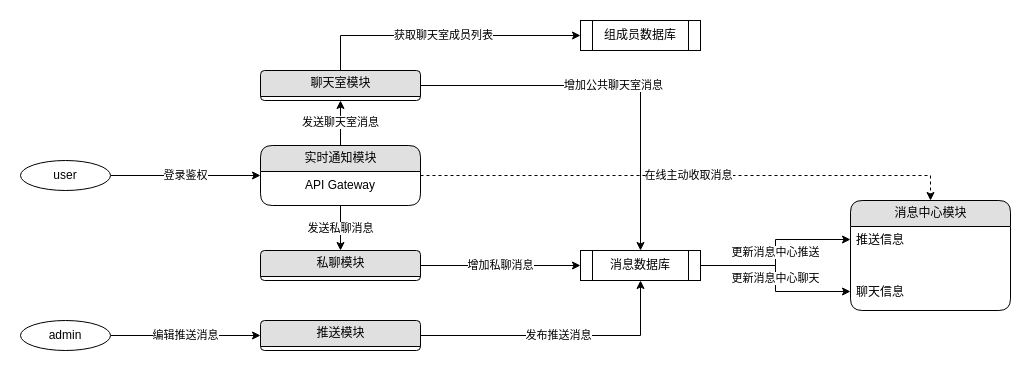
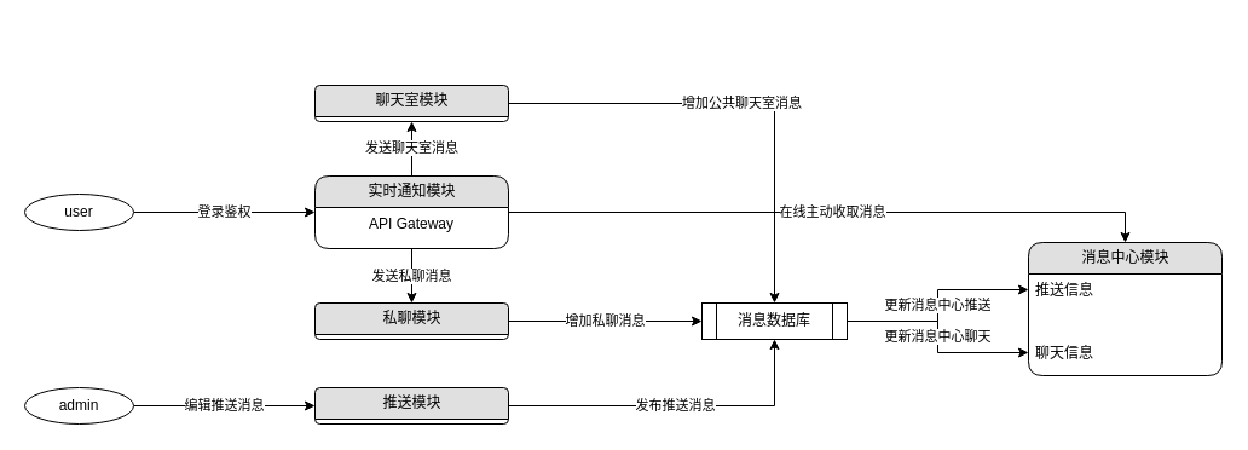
  <mxCell id="0" />
  <mxCell id="1" parent="0" />
  <mxCell id="2" value="消息中心模块" style="swimlane;html=1;fontStyle=0;childLayout=stackLayout;horizontal=1;startSize=26;fillColor=#e0e0e0;horizontalStack=0;resizeParent=1;resizeLast=0;collapsible=1;marginBottom=0;swimlaneFillColor=#ffffff;align=center;rounded=1;shadow=0;comic=0;labelBackgroundColor=none;strokeWidth=1;fontFamily=Verdana;fontSize=12" parent="1" vertex="1"><mxGeometry x="850" y="200" width="160" height="110" as="geometry"><mxRectangle x="160" y="266" width="90" height="30" as="alternateBounds" /></mxGeometry></mxCell>
  <mxCell id="3" value="推送信息&lt;div&gt;&lt;br&gt;&lt;/div&gt;" style="text;html=1;strokeColor=none;fillColor=none;spacingLeft=4;spacingRight=4;whiteSpace=wrap;overflow=hidden;rotatable=0;points=[[0,0.5],[1,0.5]];portConstraint=eastwest;" parent="2" vertex="1"><mxGeometry y="26" width="160" height="26" as="geometry" /></mxCell>
  <mxCell id="4" value="&lt;font color=&quot;#ffffff&quot;&gt;聊天信息&lt;/font&gt;" style="text;html=1;strokeColor=none;fillColor=none;spacingLeft=4;spacingRight=4;whiteSpace=wrap;overflow=hidden;rotatable=0;points=[[0,0.5],[1,0.5]];portConstraint=eastwest;" parent="2" vertex="1"><mxGeometry y="52" width="160" height="26" as="geometry" /></mxCell>
  <mxCell id="5" value="聊天信息" style="text;html=1;strokeColor=none;fillColor=none;spacingLeft=4;spacingRight=4;whiteSpace=wrap;overflow=hidden;rotatable=0;points=[[0,0.5],[1,0.5]];portConstraint=eastwest;" vertex="1" parent="2"><mxGeometry y="78" width="160" height="26" as="geometry" /></mxCell>
  <mxCell id="6" value="增加私聊消息" style="edgeStyle=orthogonalEdgeStyle;rounded=0;orthogonalLoop=1;jettySize=auto;html=1;exitX=1;exitY=0.5;exitDx=0;exitDy=0;entryX=0;entryY=0.5;entryDx=0;entryDy=0;" edge="1" parent="1" source="7" target="21"><mxGeometry relative="1" as="geometry" /></mxCell>
  <mxCell id="7" value="私聊模块" style="swimlane;html=1;fontStyle=0;childLayout=stackLayout;horizontal=1;startSize=26;fillColor=#e0e0e0;horizontalStack=0;resizeParent=1;resizeLast=0;collapsible=1;marginBottom=0;swimlaneFillColor=#ffffff;align=center;rounded=1;shadow=0;comic=0;labelBackgroundColor=none;strokeWidth=1;fontFamily=Verdana;fontSize=12" parent="1" vertex="1"><mxGeometry x="260" y="250" width="160" height="30" as="geometry" /></mxCell>
- <mxCell id="8" value="在线主动收取消息" style="edgeStyle=orthogonalEdgeStyle;rounded=0;orthogonalLoop=1;jettySize=auto;html=1;entryX=0.5;entryY=0;entryDx=0;entryDy=0;dashed=1;" edge="1" parent="1" source="11" target="2"><mxGeometry relative="1" as="geometry" /></mxCell>
+ <mxCell id="8" value="在线主动收取消息" style="edgeStyle=orthogonalEdgeStyle;rounded=0;orthogonalLoop=1;jettySize=auto;html=1;entryX=0.5;entryY=0;entryDx=0;entryDy=0;" edge="1" parent="1" source="11" target="2"><mxGeometry relative="1" as="geometry" /></mxCell>
  <mxCell id="9" value="发送私聊消息" style="edgeStyle=orthogonalEdgeStyle;rounded=0;orthogonalLoop=1;jettySize=auto;html=1;entryX=0.5;entryY=0;entryDx=0;entryDy=0;" edge="1" parent="1" source="11" target="7"><mxGeometry relative="1" as="geometry" /></mxCell>
  <mxCell id="10" value="发送聊天室消息" style="edgeStyle=orthogonalEdgeStyle;rounded=0;orthogonalLoop=1;jettySize=auto;html=1;entryX=0.5;entryY=1;entryDx=0;entryDy=0;" edge="1" parent="1" source="11" target="14"><mxGeometry relative="1" as="geometry" /></mxCell>
  <mxCell id="11" value="实时通知模块" style="swimlane;html=1;fontStyle=0;childLayout=stackLayout;horizontal=1;startSize=26;fillColor=#e0e0e0;horizontalStack=0;resizeParent=1;resizeLast=0;collapsible=1;marginBottom=0;swimlaneFillColor=#ffffff;align=center;rounded=1;shadow=0;comic=0;labelBackgroundColor=none;strokeWidth=1;fontFamily=Verdana;fontSize=12" parent="1" vertex="1"><mxGeometry x="260" y="145" width="160" height="60" as="geometry"><mxRectangle x="560" y="266" width="90" height="30" as="alternateBounds" /></mxGeometry></mxCell>
  <mxCell id="12" value="API Gateway" style="text;html=1;strokeColor=none;fillColor=none;spacingLeft=4;spacingRight=4;whiteSpace=wrap;overflow=hidden;rotatable=0;points=[[0,0.5],[1,0.5]];portConstraint=eastwest;align=center;" parent="11" vertex="1"><mxGeometry y="26" width="160" height="34" as="geometry" /></mxCell>
  <mxCell id="13" value="增加公共聊天室消息" style="edgeStyle=orthogonalEdgeStyle;rounded=0;orthogonalLoop=1;jettySize=auto;html=1;exitX=1;exitY=0.5;exitDx=0;exitDy=0;entryX=0.5;entryY=0;entryDx=0;entryDy=0;" edge="1" parent="1" source="14" target="21"><mxGeometry relative="1" as="geometry" /></mxCell>
  <mxCell id="14" value="聊天室模块" style="swimlane;html=1;fontStyle=0;childLayout=stackLayout;horizontal=1;startSize=26;fillColor=#e0e0e0;horizontalStack=0;resizeParent=1;resizeLast=0;collapsible=1;marginBottom=0;swimlaneFillColor=#ffffff;align=center;rounded=1;shadow=0;comic=0;labelBackgroundColor=none;strokeWidth=1;fontFamily=Verdana;fontSize=12" parent="1" vertex="1"><mxGeometry x="260" y="70" width="160" height="30" as="geometry" /></mxCell>
  <mxCell id="15" value="编辑推送消息" style="edgeStyle=orthogonalEdgeStyle;rounded=0;orthogonalLoop=1;jettySize=auto;html=1;exitX=1;exitY=0.5;exitDx=0;exitDy=0;entryX=0;entryY=0.5;entryDx=0;entryDy=0;" edge="1" parent="1" source="16" target="25"><mxGeometry relative="1" as="geometry" /></mxCell>
  <mxCell id="16" value="admin" style="ellipse;whiteSpace=wrap;html=1;" vertex="1" parent="1"><mxGeometry x="20" y="320" width="90" height="30" as="geometry" /></mxCell>
  <mxCell id="17" value="登录鉴权" style="edgeStyle=orthogonalEdgeStyle;rounded=0;orthogonalLoop=1;jettySize=auto;html=1;exitX=1;exitY=0.5;exitDx=0;exitDy=0;entryX=0;entryY=0.5;entryDx=0;entryDy=0;" edge="1" parent="1" source="18" target="11"><mxGeometry relative="1" as="geometry" /></mxCell>
  <mxCell id="18" value="user" style="ellipse;whiteSpace=wrap;html=1;" vertex="1" parent="1"><mxGeometry x="20" y="160" width="90" height="30" as="geometry" /></mxCell>
  <mxCell id="19" value="更新消息中心推送" style="edgeStyle=orthogonalEdgeStyle;rounded=0;orthogonalLoop=1;jettySize=auto;html=1;exitX=1;exitY=0.5;exitDx=0;exitDy=0;entryX=0;entryY=0.5;entryDx=0;entryDy=0;" edge="1" parent="1" source="21" target="3"><mxGeometry relative="1" as="geometry" /></mxCell>
  <mxCell id="20" value="更新消息中心聊天" style="edgeStyle=orthogonalEdgeStyle;rounded=0;orthogonalLoop=1;jettySize=auto;html=1;exitX=1;exitY=0.5;exitDx=0;exitDy=0;entryX=0;entryY=0.5;entryDx=0;entryDy=0;" edge="1" parent="1" source="21" target="5"><mxGeometry relative="1" as="geometry" /></mxCell>
  <mxCell id="21" value="消息数据库" style="shape=process;whiteSpace=wrap;html=1;backgroundOutline=1;" vertex="1" parent="1"><mxGeometry x="580" y="250" width="120" height="30" as="geometry" /></mxCell>
- <mxCell id="22" value="获取聊天室成员列表" style="edgeStyle=orthogonalEdgeStyle;rounded=0;orthogonalLoop=1;jettySize=auto;html=1;exitX=0.5;exitY=0;exitDx=0;exitDy=0;entryX=0;entryY=0.5;entryDx=0;entryDy=0;" edge="1" parent="1" source="14" target="23"><mxGeometry relative="1" as="geometry" /></mxCell>
- <mxCell id="23" value="组成员数据库" style="shape=process;whiteSpace=wrap;html=1;backgroundOutline=1;" vertex="1" parent="1"><mxGeometry x="580" y="20" width="120" height="30" as="geometry" /></mxCell>
  <mxCell id="24" value="发布推送消息" style="edgeStyle=orthogonalEdgeStyle;rounded=0;orthogonalLoop=1;jettySize=auto;html=1;entryX=0.5;entryY=1;entryDx=0;entryDy=0;" edge="1" parent="1" source="25" target="21"><mxGeometry relative="1" as="geometry" /></mxCell>
  <mxCell id="25" value="推送模块" style="swimlane;html=1;fontStyle=0;childLayout=stackLayout;horizontal=1;startSize=26;fillColor=#e0e0e0;horizontalStack=0;resizeParent=1;resizeLast=0;collapsible=1;marginBottom=0;swimlaneFillColor=#ffffff;align=center;rounded=1;shadow=0;comic=0;labelBackgroundColor=none;strokeWidth=1;fontFamily=Verdana;fontSize=12" vertex="1" parent="1"><mxGeometry x="260" y="320" width="160" height="30" as="geometry" /></mxCell>
